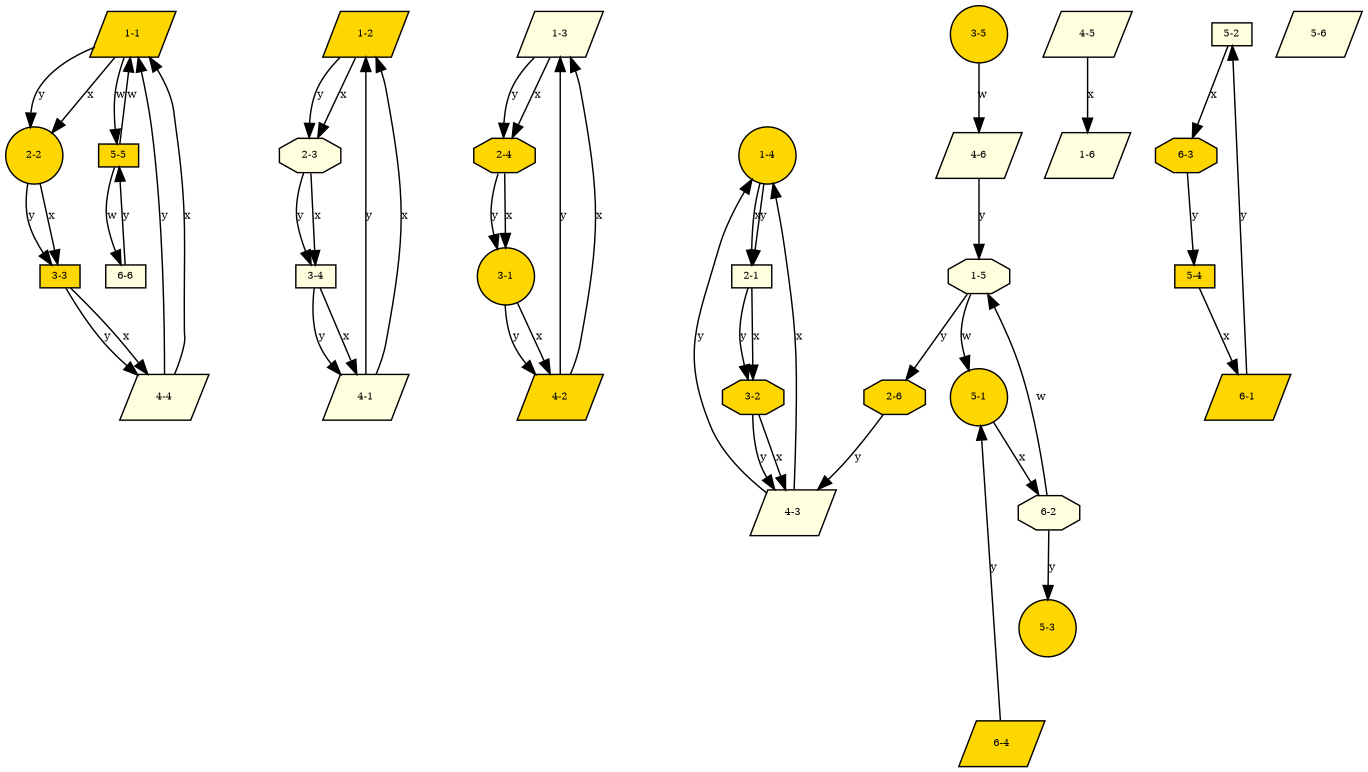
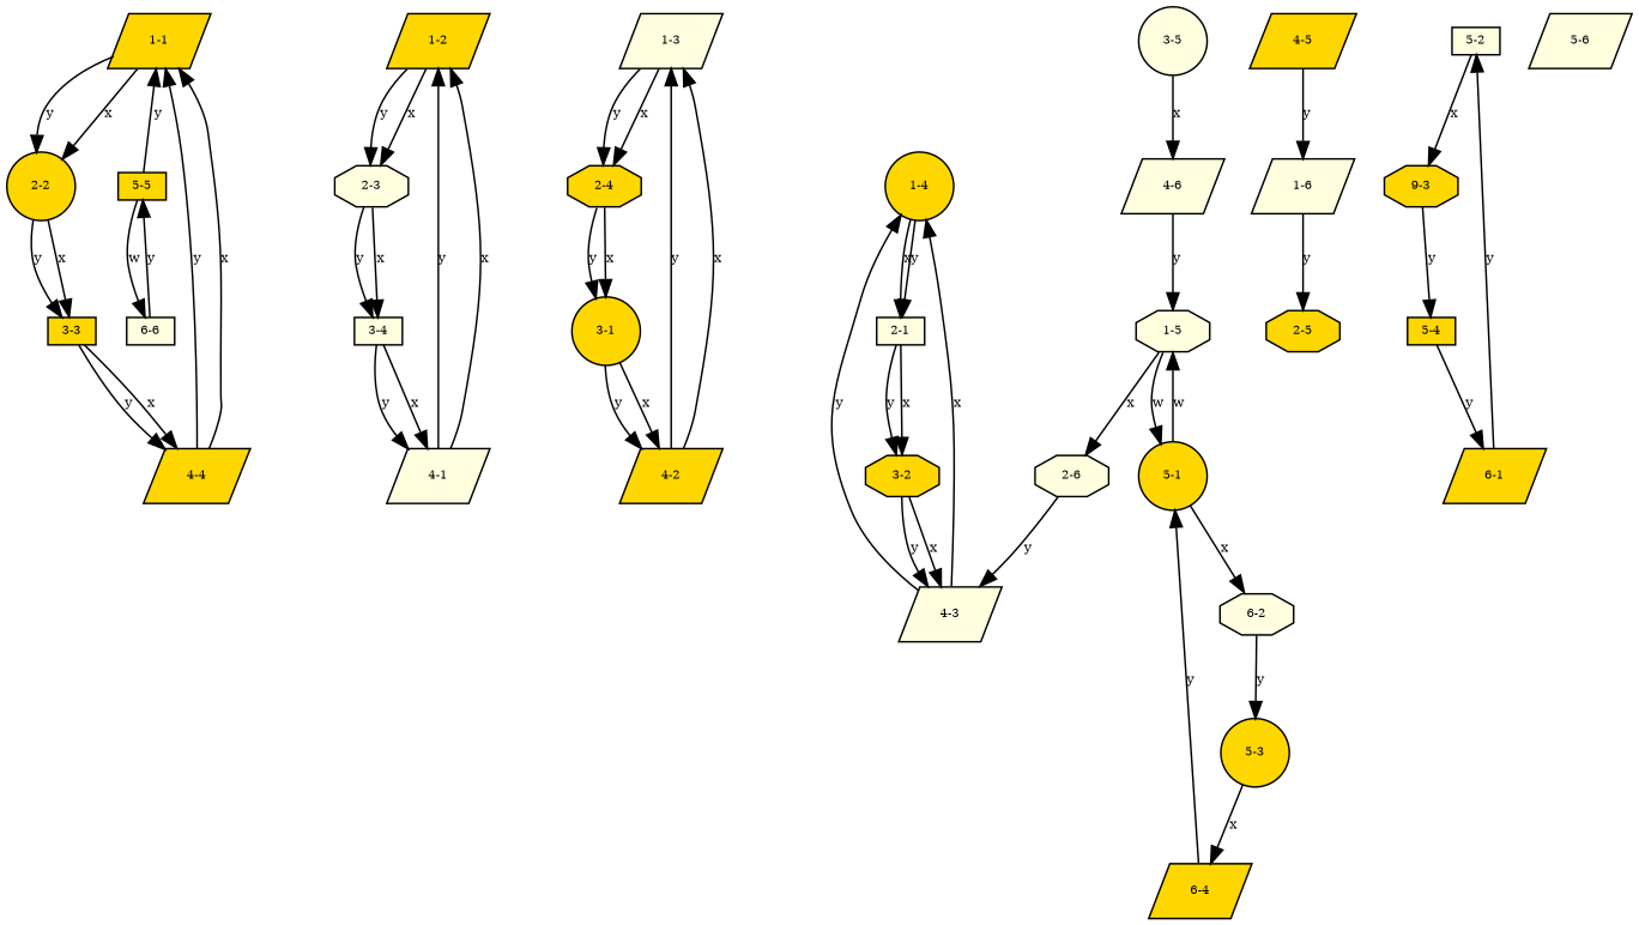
  digraph {
    node [fillcolor=gold fontsize=7 shape=parallelogram style=filled]
    edge [fontsize=8]
    n1 [height=.01 label="1-1" width=.01]
    n2 [height=.01 label="2-2" shape=circle width=.01]
    n3 [height=.01 label="5-5" shape=box width=.01]
    n4 [height=.01 label="3-3" shape=box width=.01]
    n5 [fillcolor=lightyellow height=.01 label="6-6" shape=box width=.01]
-   n6 [fillcolor=lightyellow height=.01 label="4-4" width=.01]
+   n6 [height=.01 label="4-4" width=.01]
    n7 [height=.01 label="1-2" width=.01]
    n8 [fillcolor=lightyellow height=.01 label="2-3" shape=octagon width=.01]
    n9 [fillcolor=lightyellow height=.01 label="3-4" shape=box width=.01]
    n10 [fillcolor=lightyellow height=.01 label="4-1" width=.01]
    n11 [fillcolor=lightyellow height=.01 label="1-3" width=.01]
    n12 [height=.01 label="2-4" shape=octagon width=.01]
    n13 [height=.01 label="3-1" shape=circle width=.01]
    n14 [height=.01 label="4-2" width=.01]
    n15 [height=.01 label="1-4" shape=circle width=.01]
    n16 [fillcolor=lightyellow height=.01 label="2-1" shape=box width=.01]
    n17 [height=.01 label="3-2" shape=octagon width=.01]
    n18 [fillcolor=lightyellow height=.01 label="4-3" width=.01]
    n19 [fillcolor=lightyellow height=.01 label="1-5" shape=octagon width=.01]
-   n20 [height=.01 label="2-6" shape=octagon width=.01]
+   n20 [fillcolor=lightyellow height=.01 label="2-6" shape=octagon width=.01]
    n21 [height=.01 label="5-1" shape=circle width=.01]
    n22 [fillcolor=lightyellow height=.01 label="6-2" shape=octagon width=.01]
-   n23 [height=.01 label="3-5" shape=circle width=.01]
+   n23 [fillcolor=lightyellow height=.01 label="3-5" shape=circle width=.01]
    n24 [fillcolor=lightyellow height=.01 label="4-6" width=.01]
    n25 [height=.01 label="5-3" shape=circle width=.01]
    n26 [fillcolor=lightyellow height=.01 label="1-6" width=.01]
-   n28 [fillcolor=lightyellow height=.01 label="4-5" width=.01]
+   n27 [height=.01 label="2-5" shape=octagon width=.01]
+   n28 [height=.01 label="4-5" width=.01]
    n29 [height=.01 label="6-4" width=.01]
    n30 [fillcolor=lightyellow height=.01 label="5-2" shape=box width=.01]
-   n31 [height=.01 label="6-3" shape=octagon width=.01]
+   n31 [height=.01 label="9-3" shape=octagon width=.01]
    n32 [height=.01 label="5-4" shape=box width=.01]
    n33 [height=.01 label="6-1" width=.01]
    n34 [fillcolor=lightyellow height=.01 label="5-6" width=.01]
    n1 -> n2 [label=y]
    n1 -> n2 [label=x]
-   n1 -> n3 [label=w]
    n2 -> n4 [label=y]
    n2 -> n4 [label=x]
-   n3 -> n1 [label=w]
+   n3 -> n1 [label=y]
    n3 -> n5 [label=w]
    n4 -> n6 [label=y]
    n4 -> n6 [label=x]
    n5 -> n3 [label=y]
    n6 -> n1 [label=y]
    n6 -> n1 [label=x]
    n7 -> n8 [label=y]
    n7 -> n8 [label=x]
    n8 -> n9 [label=y]
    n8 -> n9 [label=x]
    n9 -> n10 [label=y]
    n9 -> n10 [label=x]
    n10 -> n7 [label=y]
    n10 -> n7 [label=x]
    n11 -> n12 [label=y]
    n11 -> n12 [label=x]
    n12 -> n13 [label=y]
    n12 -> n13 [label=x]
    n13 -> n14 [label=y]
    n13 -> n14 [label=x]
    n14 -> n11 [label=y]
    n14 -> n11 [label=x]
    n15 -> n16 [label=y]
    n15 -> n16 [label=x]
    n16 -> n17 [label=y]
    n16 -> n17 [label=x]
    n17 -> n18 [label=y]
    n17 -> n18 [label=x]
    n18 -> n15 [label=y]
    n18 -> n15 [label=x]
-   n19 -> n20 [label=y]
+   n19 -> n20 [label=x]
    n19 -> n21 [label=w]
    n20 -> n18 [label=y]
-   n22 -> n19 [label=w]
+   n21 -> n19 [label=w]
    n21 -> n22 [label=x]
    n22 -> n25 [label=y]
-   n23 -> n24 [label=w]
+   n23 -> n24 [label=x]
    n24 -> n19 [label=y]
-   n28 -> n26 [label=x]
+   n25 -> n29 [label=x]
+   n26 -> n27 [label=y]
+   n28 -> n26 [label=y]
    n29 -> n21 [label=y]
    n30 -> n31 [label=x]
    n31 -> n32 [label=y]
-   n32 -> n33 [label=x]
+   n32 -> n33 [label=y]
    n33 -> n30 [label=y]
  }
